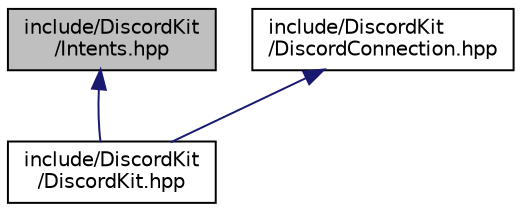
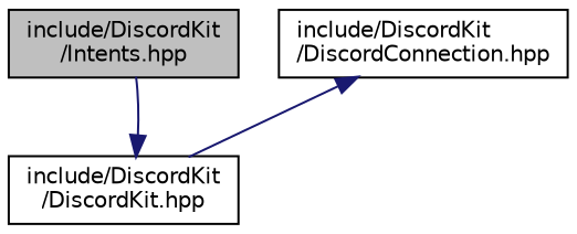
  digraph {
    node [color=black fillcolor=white fontname=Helvetica fontsize=10 shape=record style=filled]
    edge [color=midnightblue dir=back fontname=Helvetica fontsize=10 labelfontname=Helvetica labelfontsize=10 style=solid]
    n1 [fillcolor=grey75 fontcolor=black height=0.2 label="include/DiscordKit\l/Intents.hpp" width=0.4]
    n2 [height=0.2 label="include/DiscordKit\l/DiscordKit.hpp" width=0.4]
    n3 [height=0.2 label="include/DiscordKit\l/DiscordConnection.hpp" width=0.4]
-   n1 -> n2
+   n2 -> n1
    n3 -> n2
  }
